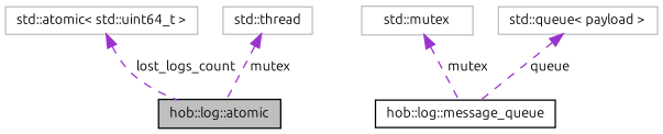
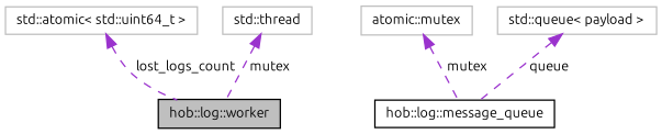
  digraph {
    fontname=Ubuntu
    node [color=grey75 fillcolor=white fontname=Ubuntu fontsize=10 shape=record style=filled]
    edge [color=darkorchid3 dir=back fontname=Ubuntu fontsize=10 labelfontname=Helvetica labelfontsize=10 style=dashed]
-   n1 [color=black fillcolor=grey75 fontcolor=black height=0.2 label="hob::log::atomic" width=0.4]
+   n1 [color=black fillcolor=grey75 fontcolor=black height=0.2 label="hob::log::worker" width=0.4]
    n2 [color=black height=0.2 label="hob::log::message_queue" width=0.4]
-   n3 [height=0.2 label="std::mutex" width=0.4]
+   n3 [height=0.2 label="atomic::mutex" width=0.4]
    n4 [height=0.2 label="std::queue\< payload \>" width=0.4]
    n5 [height=0.2 label="std::atomic\< std::uint64_t \>" width=0.4]
    n6 [height=0.2 label="std::thread" width=0.4]
    n3 -> n2 [label=" mutex"]
    n4 -> n2 [label=" queue"]
    n5 -> n1 [label=" lost_logs_count"]
    n6 -> n1 [label=" mutex"]
  }
